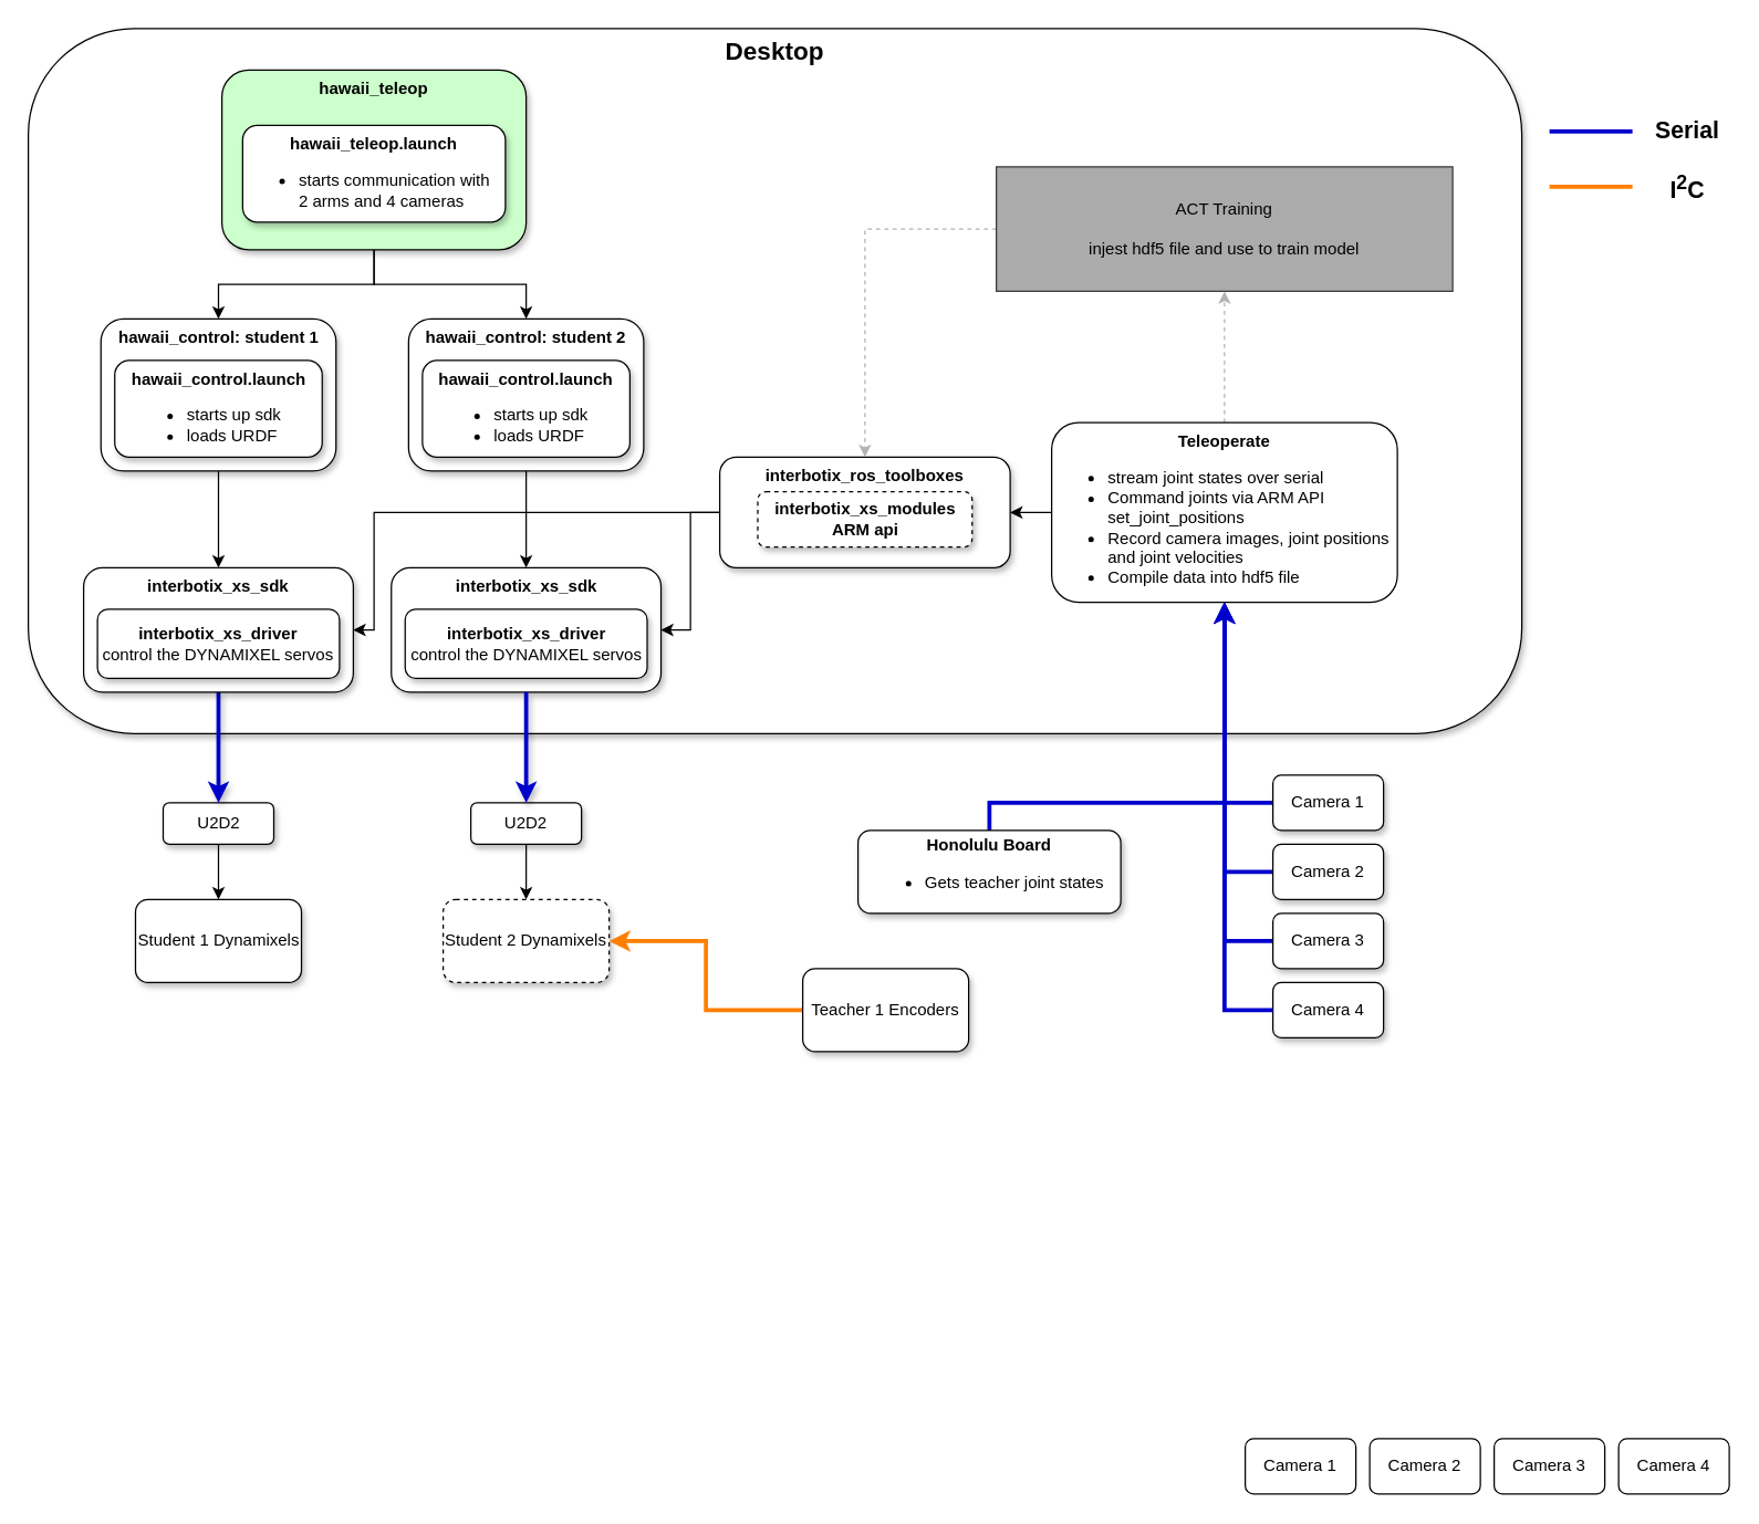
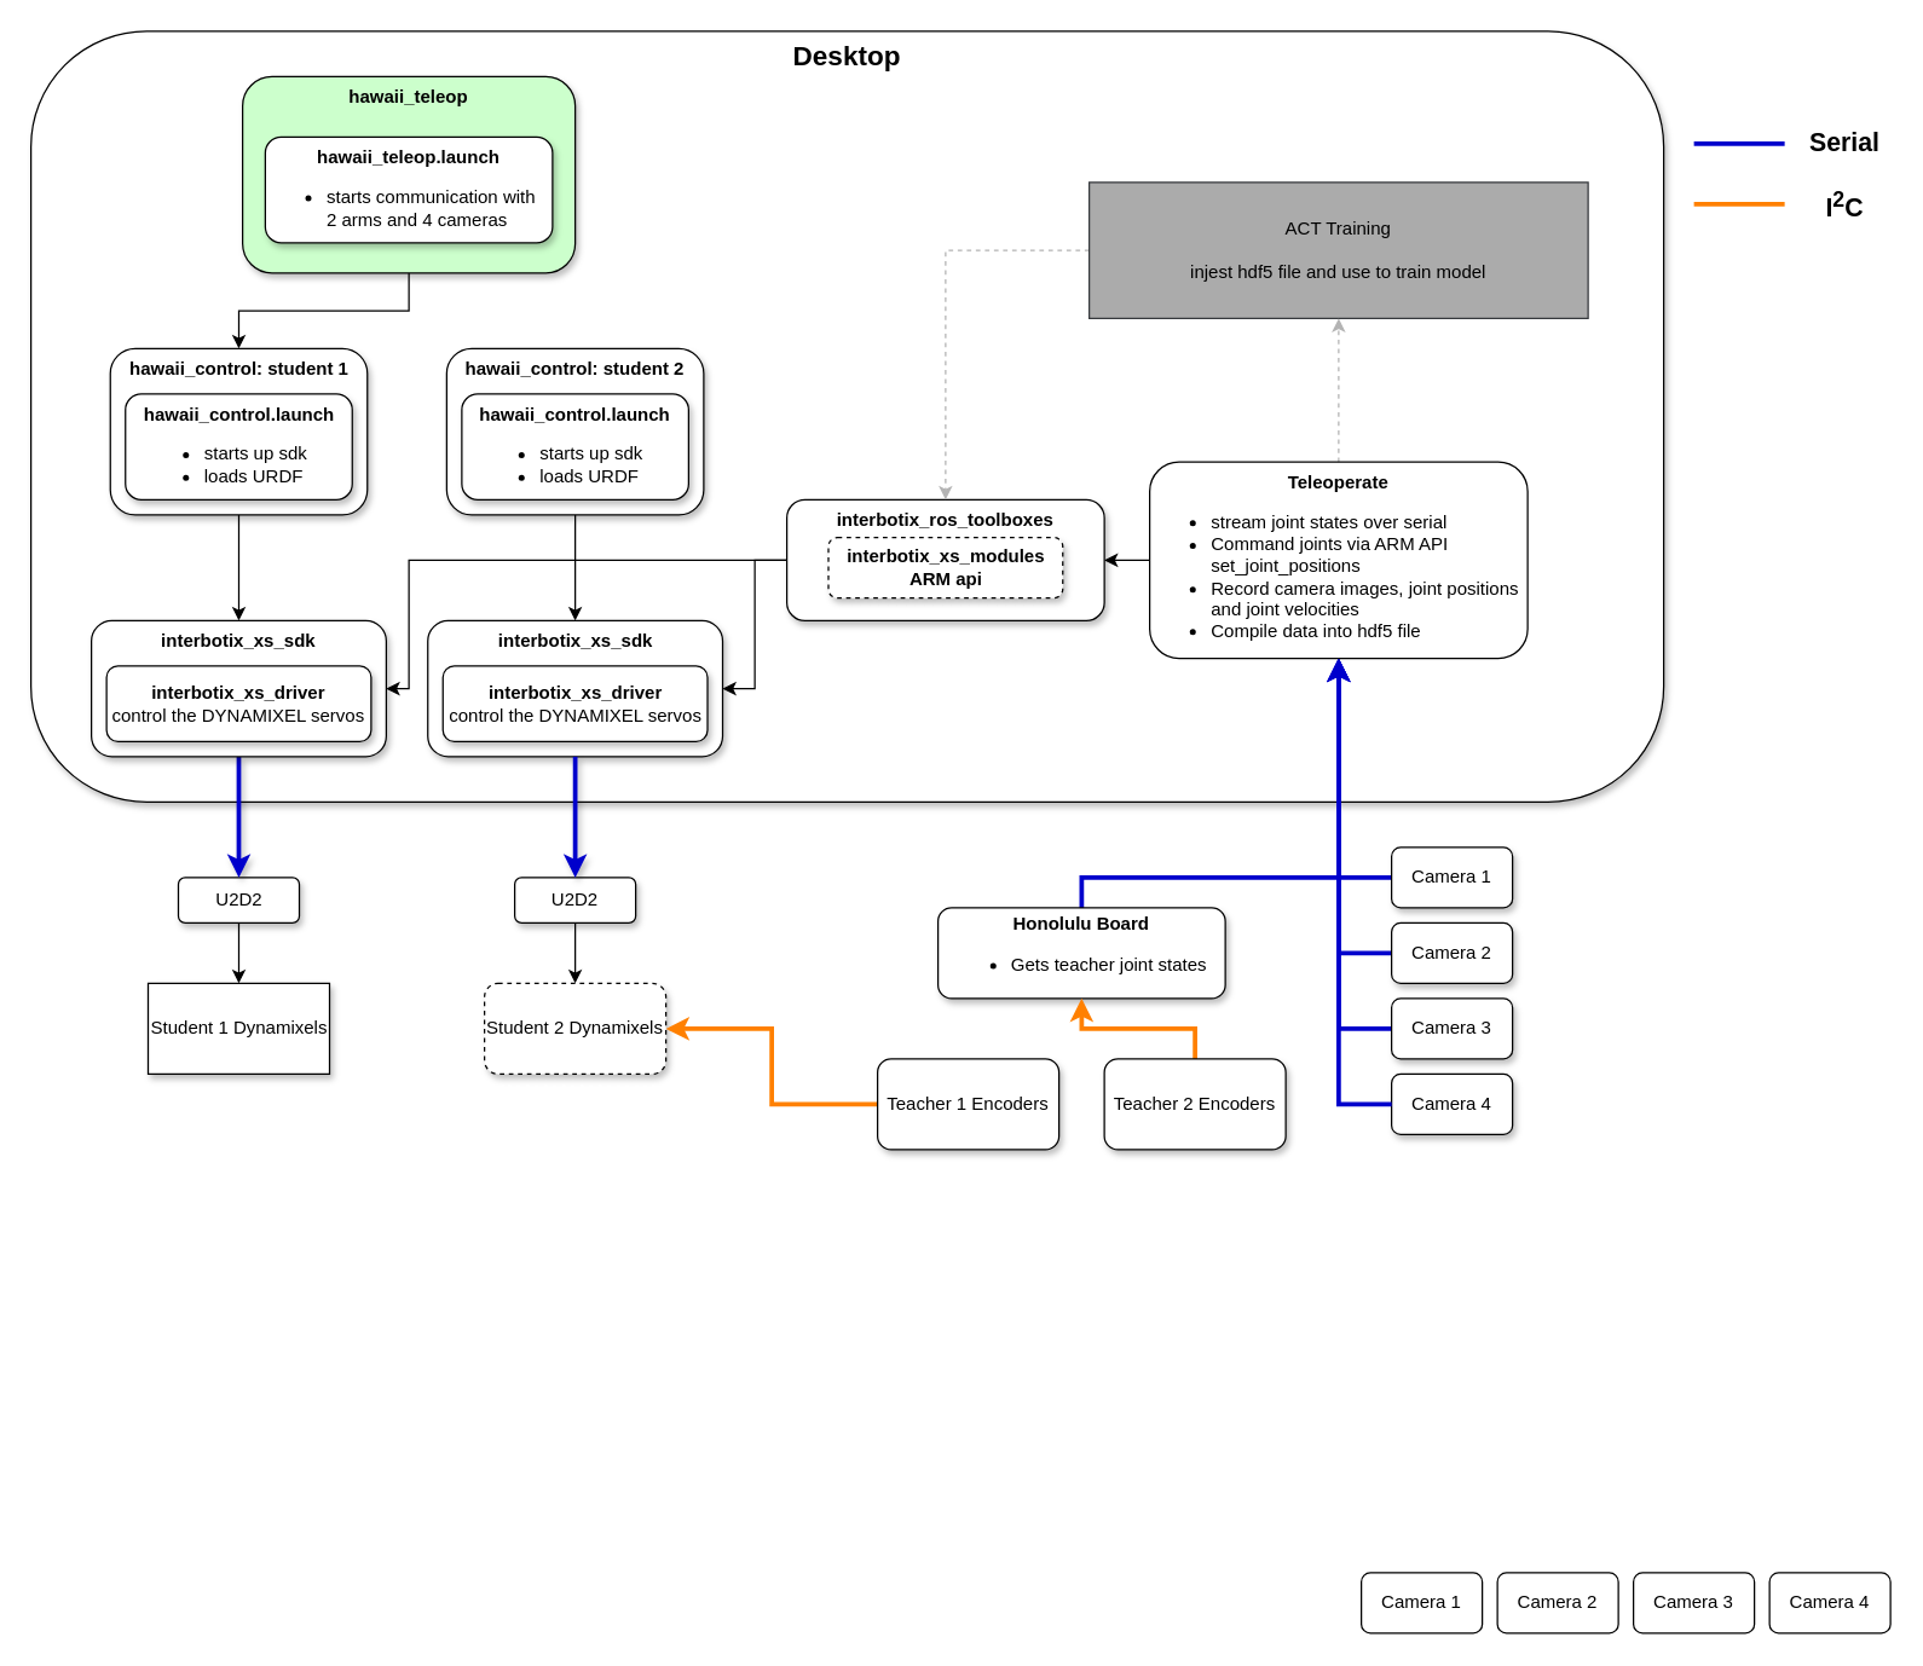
  <mxCell id="0" />
  <mxCell id="1" parent="0" />
  <mxCell id="2" style="edgeStyle=orthogonalEdgeStyle;rounded=0;orthogonalLoop=1;jettySize=auto;html=1;entryX=1;entryY=0.5;entryDx=0;entryDy=0;shadow=1;" parent="1" edge="1"><mxGeometry relative="1" as="geometry"><Array as="points"><mxPoint x="975" y="425" /><mxPoint x="975" y="180" /></Array><mxPoint x="990" y="425.059" as="sourcePoint" /><mxPoint x="842.5" y="180" as="targetPoint" /></mxGeometry></mxCell>
  <mxCell id="3" value="ARM API .set_joint_positions" style="edgeLabel;html=1;align=center;verticalAlign=middle;resizable=0;points=[];shadow=1;" parent="2" vertex="1" connectable="0"><mxGeometry x="0.173" y="-2" relative="1" as="geometry"><mxPoint as="offset" /></mxGeometry></mxCell>
  <mxCell id="4" value="&lt;font style=&quot;font-size: 18px;&quot;&gt;&lt;b&gt;Desktop&lt;/b&gt;&lt;/font&gt;" style="rounded=1;whiteSpace=wrap;html=1;verticalAlign=top;shadow=1;" parent="1" vertex="1"><mxGeometry x="20" y="20" width="1080" height="510" as="geometry" /></mxCell>
  <mxCell id="5" style="edgeStyle=orthogonalEdgeStyle;rounded=0;orthogonalLoop=1;jettySize=auto;html=1;entryX=0.5;entryY=0;entryDx=0;entryDy=0;shadow=0;" parent="1" source="6" target="7" edge="1"><mxGeometry relative="1" as="geometry" /></mxCell>
  <mxCell id="6" value="U2D2" style="rounded=1;whiteSpace=wrap;html=1;shadow=1;" parent="1" vertex="1"><mxGeometry x="117.5" y="580" width="80" height="30" as="geometry" /></mxCell>
- <mxCell id="7" value="Student 1 Dynamixels" style="rounded=1;whiteSpace=wrap;html=1;shadow=1;" parent="1" vertex="1"><mxGeometry x="97.5" y="650" width="120" height="60" as="geometry" /></mxCell>
+ <mxCell id="7" value="Student 1 Dynamixels" style="whiteSpace=wrap;html=1;shadow=1;rounded=0;" parent="1" vertex="1"><mxGeometry x="97.5" y="650" width="120" height="60" as="geometry" /></mxCell>
  <mxCell id="8" value="Student 2 Dynamixels" style="rounded=1;whiteSpace=wrap;html=1;shadow=1;dashed=1;" parent="1" vertex="1"><mxGeometry x="320" y="650" width="120" height="60" as="geometry" /></mxCell>
  <mxCell id="9" style="edgeStyle=orthogonalEdgeStyle;rounded=0;orthogonalLoop=1;jettySize=auto;html=1;exitX=0.5;exitY=1;exitDx=0;exitDy=0;entryX=0.5;entryY=0;entryDx=0;entryDy=0;shadow=0;" parent="1" source="10" target="17" edge="1"><mxGeometry relative="1" as="geometry" /></mxCell>
  <mxCell id="10" value="&lt;b&gt;hawaii_control: student 1&lt;/b&gt;" style="rounded=1;whiteSpace=wrap;html=1;verticalAlign=top;shadow=1;" parent="1" vertex="1"><mxGeometry x="72.5" y="230" width="170" height="110" as="geometry" /></mxCell>
  <mxCell id="11" value="&lt;div&gt;&lt;b&gt;hawaii_control.launch&lt;/b&gt;&lt;/div&gt;&lt;div&gt;&lt;ul&gt;&lt;li style=&quot;text-align: left;&quot;&gt;starts up sdk&lt;/li&gt;&lt;li style=&quot;text-align: left;&quot;&gt;loads URDF&lt;/li&gt;&lt;/ul&gt;&lt;/div&gt;" style="rounded=1;whiteSpace=wrap;html=1;verticalAlign=top;shadow=1;" parent="1" vertex="1"><mxGeometry x="82.5" y="260" width="150" height="70" as="geometry" /></mxCell>
  <mxCell id="12" style="edgeStyle=orthogonalEdgeStyle;rounded=0;orthogonalLoop=1;jettySize=auto;html=1;entryX=0.5;entryY=0;entryDx=0;entryDy=0;shadow=0;" parent="1" source="14" target="10" edge="1"><mxGeometry relative="1" as="geometry" /></mxCell>
- <mxCell id="13" style="edgeStyle=orthogonalEdgeStyle;rounded=0;orthogonalLoop=1;jettySize=auto;html=1;exitX=0.5;exitY=1;exitDx=0;exitDy=0;entryX=0.5;entryY=0;entryDx=0;entryDy=0;shadow=0;" parent="1" source="14" target="45" edge="1"><mxGeometry relative="1" as="geometry"><mxPoint x="377.5" y="300" as="targetPoint" /></mxGeometry></mxCell>
  <mxCell id="14" value="&lt;b&gt;hawaii_teleop&lt;/b&gt;" style="rounded=1;whiteSpace=wrap;html=1;verticalAlign=top;fillColor=#CCFFCC;shadow=1;" parent="1" vertex="1"><mxGeometry x="160" y="50" width="220" height="130" as="geometry" /></mxCell>
  <mxCell id="15" value="&lt;div&gt;&lt;b&gt;hawaii_teleop.launch&lt;/b&gt;&lt;/div&gt;&lt;div align=&quot;left&quot;&gt;&lt;ul&gt;&lt;li&gt;starts communication with 2 arms and 4 cameras&lt;/li&gt;&lt;/ul&gt;&lt;/div&gt;" style="rounded=1;whiteSpace=wrap;html=1;verticalAlign=top;horizontal=1;shadow=1;" parent="1" vertex="1"><mxGeometry x="175" y="90" width="190" height="70" as="geometry" /></mxCell>
  <mxCell id="16" style="edgeStyle=orthogonalEdgeStyle;rounded=0;orthogonalLoop=1;jettySize=auto;html=1;exitX=0.5;exitY=1;exitDx=0;exitDy=0;entryX=0.5;entryY=0;entryDx=0;entryDy=0;strokeColor=#0000CC;shadow=1;strokeWidth=3;" parent="1" source="17" target="6" edge="1"><mxGeometry relative="1" as="geometry" /></mxCell>
  <mxCell id="17" value="&lt;div&gt;&lt;b&gt;interbotix_xs_sdk&lt;/b&gt;&lt;/div&gt;" style="rounded=1;whiteSpace=wrap;html=1;align=center;verticalAlign=top;shadow=1;" parent="1" vertex="1"><mxGeometry x="60" y="410" width="195" height="90" as="geometry" /></mxCell>
  <mxCell id="18" value="&lt;div&gt;&lt;b style=&quot;background-color: initial;&quot;&gt;interbotix_xs_driver&lt;/b&gt;&lt;br&gt;&lt;/div&gt;&lt;div&gt;control the DYNAMIXEL servos&lt;/div&gt;" style="rounded=1;whiteSpace=wrap;html=1;movable=1;resizable=1;rotatable=1;deletable=1;editable=1;locked=0;connectable=1;shadow=1;" parent="1" vertex="1"><mxGeometry x="70" y="440" width="175" height="50" as="geometry" /></mxCell>
  <mxCell id="19" value="&lt;div&gt;&lt;b&gt;interbotix_xs_sdk&lt;/b&gt;&lt;/div&gt;" style="rounded=1;whiteSpace=wrap;html=1;align=center;verticalAlign=top;shadow=1;" parent="1" vertex="1"><mxGeometry x="282.5" y="410" width="195" height="90" as="geometry" /></mxCell>
  <mxCell id="20" value="&lt;div&gt;&lt;b style=&quot;background-color: initial;&quot;&gt;interbotix_xs_driver&lt;/b&gt;&lt;br&gt;&lt;/div&gt;&lt;div&gt;control the DYNAMIXEL servos&lt;/div&gt;" style="rounded=1;whiteSpace=wrap;html=1;movable=1;resizable=1;rotatable=1;deletable=1;editable=1;locked=0;connectable=1;shadow=1;" parent="1" vertex="1"><mxGeometry x="292.5" y="440" width="175" height="50" as="geometry" /></mxCell>
  <mxCell id="21" style="edgeStyle=orthogonalEdgeStyle;rounded=0;orthogonalLoop=1;jettySize=auto;html=1;exitX=0.5;exitY=1;exitDx=0;exitDy=0;entryX=0.5;entryY=0;entryDx=0;entryDy=0;shadow=0;" parent="1" source="22" target="8" edge="1"><mxGeometry relative="1" as="geometry" /></mxCell>
  <mxCell id="22" value="U2D2" style="rounded=1;whiteSpace=wrap;html=1;shadow=1;" parent="1" vertex="1"><mxGeometry x="340" y="580" width="80" height="30" as="geometry" /></mxCell>
  <mxCell id="23" style="edgeStyle=orthogonalEdgeStyle;rounded=0;orthogonalLoop=1;jettySize=auto;html=1;entryX=0.5;entryY=1;entryDx=0;entryDy=0;strokeColor=#0000CC;strokeWidth=3;exitX=0.5;exitY=0;exitDx=0;exitDy=0;" parent="1" source="24" target="52" edge="1"><mxGeometry relative="1" as="geometry"><mxPoint x="805" y="500" as="targetPoint" /><Array as="points"><mxPoint x="715" y="580" /><mxPoint x="885" y="580" /></Array></mxGeometry></mxCell>
  <mxCell id="24" value="&lt;b&gt;Honolulu Board&lt;/b&gt;&lt;br&gt;&lt;ul style=&quot;&quot;&gt;&lt;li style=&quot;&quot;&gt;Gets teacher joint states&amp;nbsp;&lt;/li&gt;&lt;/ul&gt;" style="rounded=1;whiteSpace=wrap;html=1;shadow=1;" parent="1" vertex="1"><mxGeometry x="620" y="600" width="190" height="60" as="geometry" /></mxCell>
  <mxCell id="25" value="" style="edgeStyle=orthogonalEdgeStyle;rounded=0;orthogonalLoop=1;jettySize=auto;html=1;shadow=0;strokeColor=#FF8000;strokeWidth=3;" parent="1" source="26" target="8" edge="1"><mxGeometry relative="1" as="geometry"><mxPoint x="710" y="860" as="targetPoint" /></mxGeometry></mxCell>
  <mxCell id="26" value="Teacher 1 Encoders" style="rounded=1;whiteSpace=wrap;html=1;shadow=1;" parent="1" vertex="1"><mxGeometry x="580" y="700" width="120" height="60" as="geometry" /></mxCell>
+ <mxCell id="27" style="edgeStyle=orthogonalEdgeStyle;rounded=0;orthogonalLoop=1;jettySize=auto;html=1;exitX=0.5;exitY=0;exitDx=0;exitDy=0;entryX=0.5;entryY=1;entryDx=0;entryDy=0;shadow=0;strokeColor=#FF8000;fontSize=11;strokeWidth=3;" parent="1" source="28" target="24" edge="1"><mxGeometry relative="1" as="geometry" /></mxCell>
+ <mxCell id="28" value="Teacher 2 Encoders" style="rounded=1;whiteSpace=wrap;html=1;shadow=1;" parent="1" vertex="1"><mxGeometry x="730" y="700" width="120" height="60" as="geometry" /></mxCell>
  <mxCell id="29" style="edgeStyle=orthogonalEdgeStyle;rounded=0;orthogonalLoop=1;jettySize=auto;html=1;exitX=0;exitY=0.5;exitDx=0;exitDy=0;entryX=1;entryY=0.5;entryDx=0;entryDy=0;shadow=0;" parent="1" source="31" target="19" edge="1"><mxGeometry relative="1" as="geometry" /></mxCell>
  <mxCell id="30" style="edgeStyle=orthogonalEdgeStyle;rounded=0;orthogonalLoop=1;jettySize=auto;html=1;entryX=1;entryY=0.5;entryDx=0;entryDy=0;shadow=0;" parent="1" source="31" target="17" edge="1"><mxGeometry relative="1" as="geometry"><Array as="points"><mxPoint x="270" y="370" /><mxPoint x="270" y="455" /></Array></mxGeometry></mxCell>
  <mxCell id="31" value="&lt;div&gt;&lt;b&gt;interbotix_ros_toolboxes&lt;/b&gt;&lt;/div&gt;&lt;div&gt;&lt;b&gt;&lt;br&gt;&lt;/b&gt;&lt;/div&gt;" style="rounded=1;whiteSpace=wrap;html=1;verticalAlign=top;shadow=1;" parent="1" vertex="1"><mxGeometry x="520" y="330" width="210" height="80" as="geometry" /></mxCell>
  <mxCell id="32" value="&lt;b&gt;interbotix_xs_modules ARM api&lt;br&gt;&lt;/b&gt;" style="rounded=1;whiteSpace=wrap;html=1;verticalAlign=middle;shadow=1;dashed=1;" parent="1" vertex="1"><mxGeometry x="547.5" y="355" width="155" height="40" as="geometry" /></mxCell>
  <mxCell id="33" style="edgeStyle=orthogonalEdgeStyle;rounded=0;orthogonalLoop=1;jettySize=auto;html=1;entryX=0.5;entryY=1;entryDx=0;entryDy=0;strokeColor=#0000CC;strokeWidth=3;" parent="1" source="34" target="52" edge="1"><mxGeometry relative="1" as="geometry"><Array as="points"><mxPoint x="885" y="680" /></Array></mxGeometry></mxCell>
  <mxCell id="34" value="Camera 3" style="rounded=1;whiteSpace=wrap;html=1;shadow=1;" parent="1" vertex="1"><mxGeometry x="920" y="660" width="80" height="40" as="geometry" /></mxCell>
  <mxCell id="35" style="edgeStyle=orthogonalEdgeStyle;rounded=0;orthogonalLoop=1;jettySize=auto;html=1;exitX=0;exitY=0.5;exitDx=0;exitDy=0;entryX=0.5;entryY=1;entryDx=0;entryDy=0;strokeColor=#0000CC;strokeWidth=3;" parent="1" source="36" target="52" edge="1"><mxGeometry relative="1" as="geometry"><Array as="points"><mxPoint x="885" y="580" /></Array></mxGeometry></mxCell>
  <mxCell id="36" value="Camera 1" style="rounded=1;whiteSpace=wrap;html=1;shadow=1;" parent="1" vertex="1"><mxGeometry x="920" y="560" width="80" height="40" as="geometry" /></mxCell>
  <mxCell id="37" style="edgeStyle=orthogonalEdgeStyle;rounded=0;orthogonalLoop=1;jettySize=auto;html=1;entryX=0.5;entryY=1;entryDx=0;entryDy=0;strokeWidth=3;strokeColor=#0000CC;" parent="1" source="38" target="52" edge="1"><mxGeometry relative="1" as="geometry"><Array as="points"><mxPoint x="885" y="630" /></Array></mxGeometry></mxCell>
  <mxCell id="38" value="Camera 2" style="rounded=1;whiteSpace=wrap;html=1;shadow=1;" parent="1" vertex="1"><mxGeometry x="920" y="610" width="80" height="40" as="geometry" /></mxCell>
  <mxCell id="39" value="Camera 4" style="rounded=1;whiteSpace=wrap;html=1;shadow=1;" parent="1" vertex="1"><mxGeometry x="920" y="710" width="80" height="40" as="geometry" /></mxCell>
  <mxCell id="40" value="Camera 3" style="rounded=1;whiteSpace=wrap;html=1;" parent="1" vertex="1"><mxGeometry x="1080" y="1040" width="80" height="40" as="geometry" /></mxCell>
  <mxCell id="41" value="Camera 1" style="rounded=1;whiteSpace=wrap;html=1;" parent="1" vertex="1"><mxGeometry x="900" y="1040" width="80" height="40" as="geometry" /></mxCell>
  <mxCell id="42" value="Camera 2" style="rounded=1;whiteSpace=wrap;html=1;" parent="1" vertex="1"><mxGeometry x="990" y="1040" width="80" height="40" as="geometry" /></mxCell>
  <mxCell id="43" value="Camera 4" style="rounded=1;whiteSpace=wrap;html=1;" parent="1" vertex="1"><mxGeometry x="1170" y="1040" width="80" height="40" as="geometry" /></mxCell>
  <mxCell id="44" style="edgeStyle=orthogonalEdgeStyle;rounded=0;orthogonalLoop=1;jettySize=auto;html=1;exitX=0.5;exitY=1;exitDx=0;exitDy=0;entryX=0.5;entryY=0;entryDx=0;entryDy=0;shadow=0;" parent="1" source="45" target="19" edge="1"><mxGeometry relative="1" as="geometry" /></mxCell>
  <mxCell id="45" value="&lt;b&gt;hawaii_control: student 2&lt;/b&gt;" style="rounded=1;whiteSpace=wrap;html=1;verticalAlign=top;shadow=1;" parent="1" vertex="1"><mxGeometry x="295" y="230" width="170" height="110" as="geometry" /></mxCell>
  <mxCell id="46" value="&lt;div&gt;&lt;b&gt;hawaii_control.launch&lt;/b&gt;&lt;/div&gt;&lt;div&gt;&lt;ul&gt;&lt;li style=&quot;text-align: left;&quot;&gt;starts up sdk&lt;/li&gt;&lt;li style=&quot;text-align: left;&quot;&gt;loads URDF&lt;/li&gt;&lt;/ul&gt;&lt;/div&gt;" style="rounded=1;whiteSpace=wrap;html=1;verticalAlign=top;shadow=1;" parent="1" vertex="1"><mxGeometry x="305" y="260" width="150" height="70" as="geometry" /></mxCell>
  <mxCell id="47" style="edgeStyle=orthogonalEdgeStyle;rounded=0;orthogonalLoop=1;jettySize=auto;html=1;exitX=0.5;exitY=1;exitDx=0;exitDy=0;strokeColor=#0000CC;shadow=1;strokeWidth=3;" parent="1" source="19" target="22" edge="1"><mxGeometry relative="1" as="geometry" /></mxCell>
  <mxCell id="48" style="edgeStyle=orthogonalEdgeStyle;rounded=0;orthogonalLoop=1;jettySize=auto;html=1;entryX=0.5;entryY=0;entryDx=0;entryDy=0;exitX=0;exitY=0.5;exitDx=0;exitDy=0;dashed=1;strokeColor=#B3B3B3;" parent="1" source="49" target="31" edge="1"><mxGeometry relative="1" as="geometry" /></mxCell>
  <mxCell id="49" value="&lt;div&gt;ACT Training&lt;/div&gt;&lt;div&gt;&lt;br&gt;&lt;/div&gt;&lt;div&gt;injest hdf5 file and use to train model&lt;/div&gt;" style="rounded=0;whiteSpace=wrap;html=1;fillColor=#ababab;strokeColor=#36393d;" parent="1" vertex="1"><mxGeometry x="720" y="120" width="330" height="90" as="geometry" /></mxCell>
  <mxCell id="50" style="edgeStyle=orthogonalEdgeStyle;rounded=0;orthogonalLoop=1;jettySize=auto;html=1;entryX=0.5;entryY=1;entryDx=0;entryDy=0;dashed=1;strokeColor=#B3B3B3;" parent="1" source="52" target="49" edge="1"><mxGeometry relative="1" as="geometry" /></mxCell>
  <mxCell id="51" style="edgeStyle=orthogonalEdgeStyle;rounded=0;orthogonalLoop=1;jettySize=auto;html=1;exitX=0;exitY=0.5;exitDx=0;exitDy=0;entryX=1;entryY=0.5;entryDx=0;entryDy=0;" parent="1" source="52" target="31" edge="1"><mxGeometry relative="1" as="geometry" /></mxCell>
  <mxCell id="52" value="&lt;b&gt;Teleoperate&lt;/b&gt;&lt;br&gt;&lt;ul style=&quot;&quot;&gt;&lt;li style=&quot;text-align: left;&quot;&gt;stream joint states over serial&lt;/li&gt;&lt;li style=&quot;text-align: left;&quot;&gt;Command joints via ARM API set_joint_positions&lt;/li&gt;&lt;li style=&quot;text-align: left;&quot;&gt;Record camera images, joint positions and joint velocities&lt;/li&gt;&lt;li style=&quot;text-align: left;&quot;&gt;Compile data into hdf5 file&lt;/li&gt;&lt;/ul&gt;&lt;div style=&quot;text-align: left;&quot;&gt;&lt;br&gt;&lt;/div&gt;&lt;div&gt;&lt;/div&gt;" style="rounded=1;whiteSpace=wrap;html=1;verticalAlign=top;" parent="1" vertex="1"><mxGeometry x="760" y="305" width="250" height="130" as="geometry" /></mxCell>
  <mxCell id="53" style="edgeStyle=orthogonalEdgeStyle;rounded=0;orthogonalLoop=1;jettySize=auto;html=1;entryX=0.5;entryY=1;entryDx=0;entryDy=0;strokeWidth=3;strokeColor=#0000CC;" parent="1" source="39" target="52" edge="1"><mxGeometry relative="1" as="geometry"><Array as="points"><mxPoint x="885" y="730" /></Array></mxGeometry></mxCell>
  <mxCell id="54" value="" style="endArrow=none;html=1;rounded=0;strokeWidth=3;strokeColor=#0000CC;" parent="1" edge="1"><mxGeometry width="50" height="50" relative="1" as="geometry"><mxPoint x="1120" y="94.41" as="sourcePoint" /><mxPoint x="1180" y="94.41" as="targetPoint" /></mxGeometry></mxCell>
  <mxCell id="55" value="" style="endArrow=none;html=1;rounded=0;strokeWidth=3;strokeColor=#FF8000;" parent="1" edge="1"><mxGeometry width="50" height="50" relative="1" as="geometry"><mxPoint x="1120" y="134.41" as="sourcePoint" /><mxPoint x="1180" y="134.41" as="targetPoint" /></mxGeometry></mxCell>
  <mxCell id="56" value="&lt;font style=&quot;font-size: 17px;&quot;&gt;&lt;b&gt;Serial&lt;/b&gt;&lt;/font&gt;" style="text;html=1;strokeColor=none;fillColor=none;align=center;verticalAlign=middle;whiteSpace=wrap;rounded=0;" parent="1" vertex="1"><mxGeometry x="1190" y="80" width="60" height="30" as="geometry" /></mxCell>
  <mxCell id="57" value="&lt;font style=&quot;font-size: 17px;&quot;&gt;&lt;b&gt;I&lt;sup&gt;2&lt;/sup&gt;C&lt;/b&gt;&lt;/font&gt;" style="text;html=1;strokeColor=none;fillColor=none;align=center;verticalAlign=middle;whiteSpace=wrap;rounded=0;" parent="1" vertex="1"><mxGeometry x="1190" y="120" width="60" height="30" as="geometry" /></mxCell>
